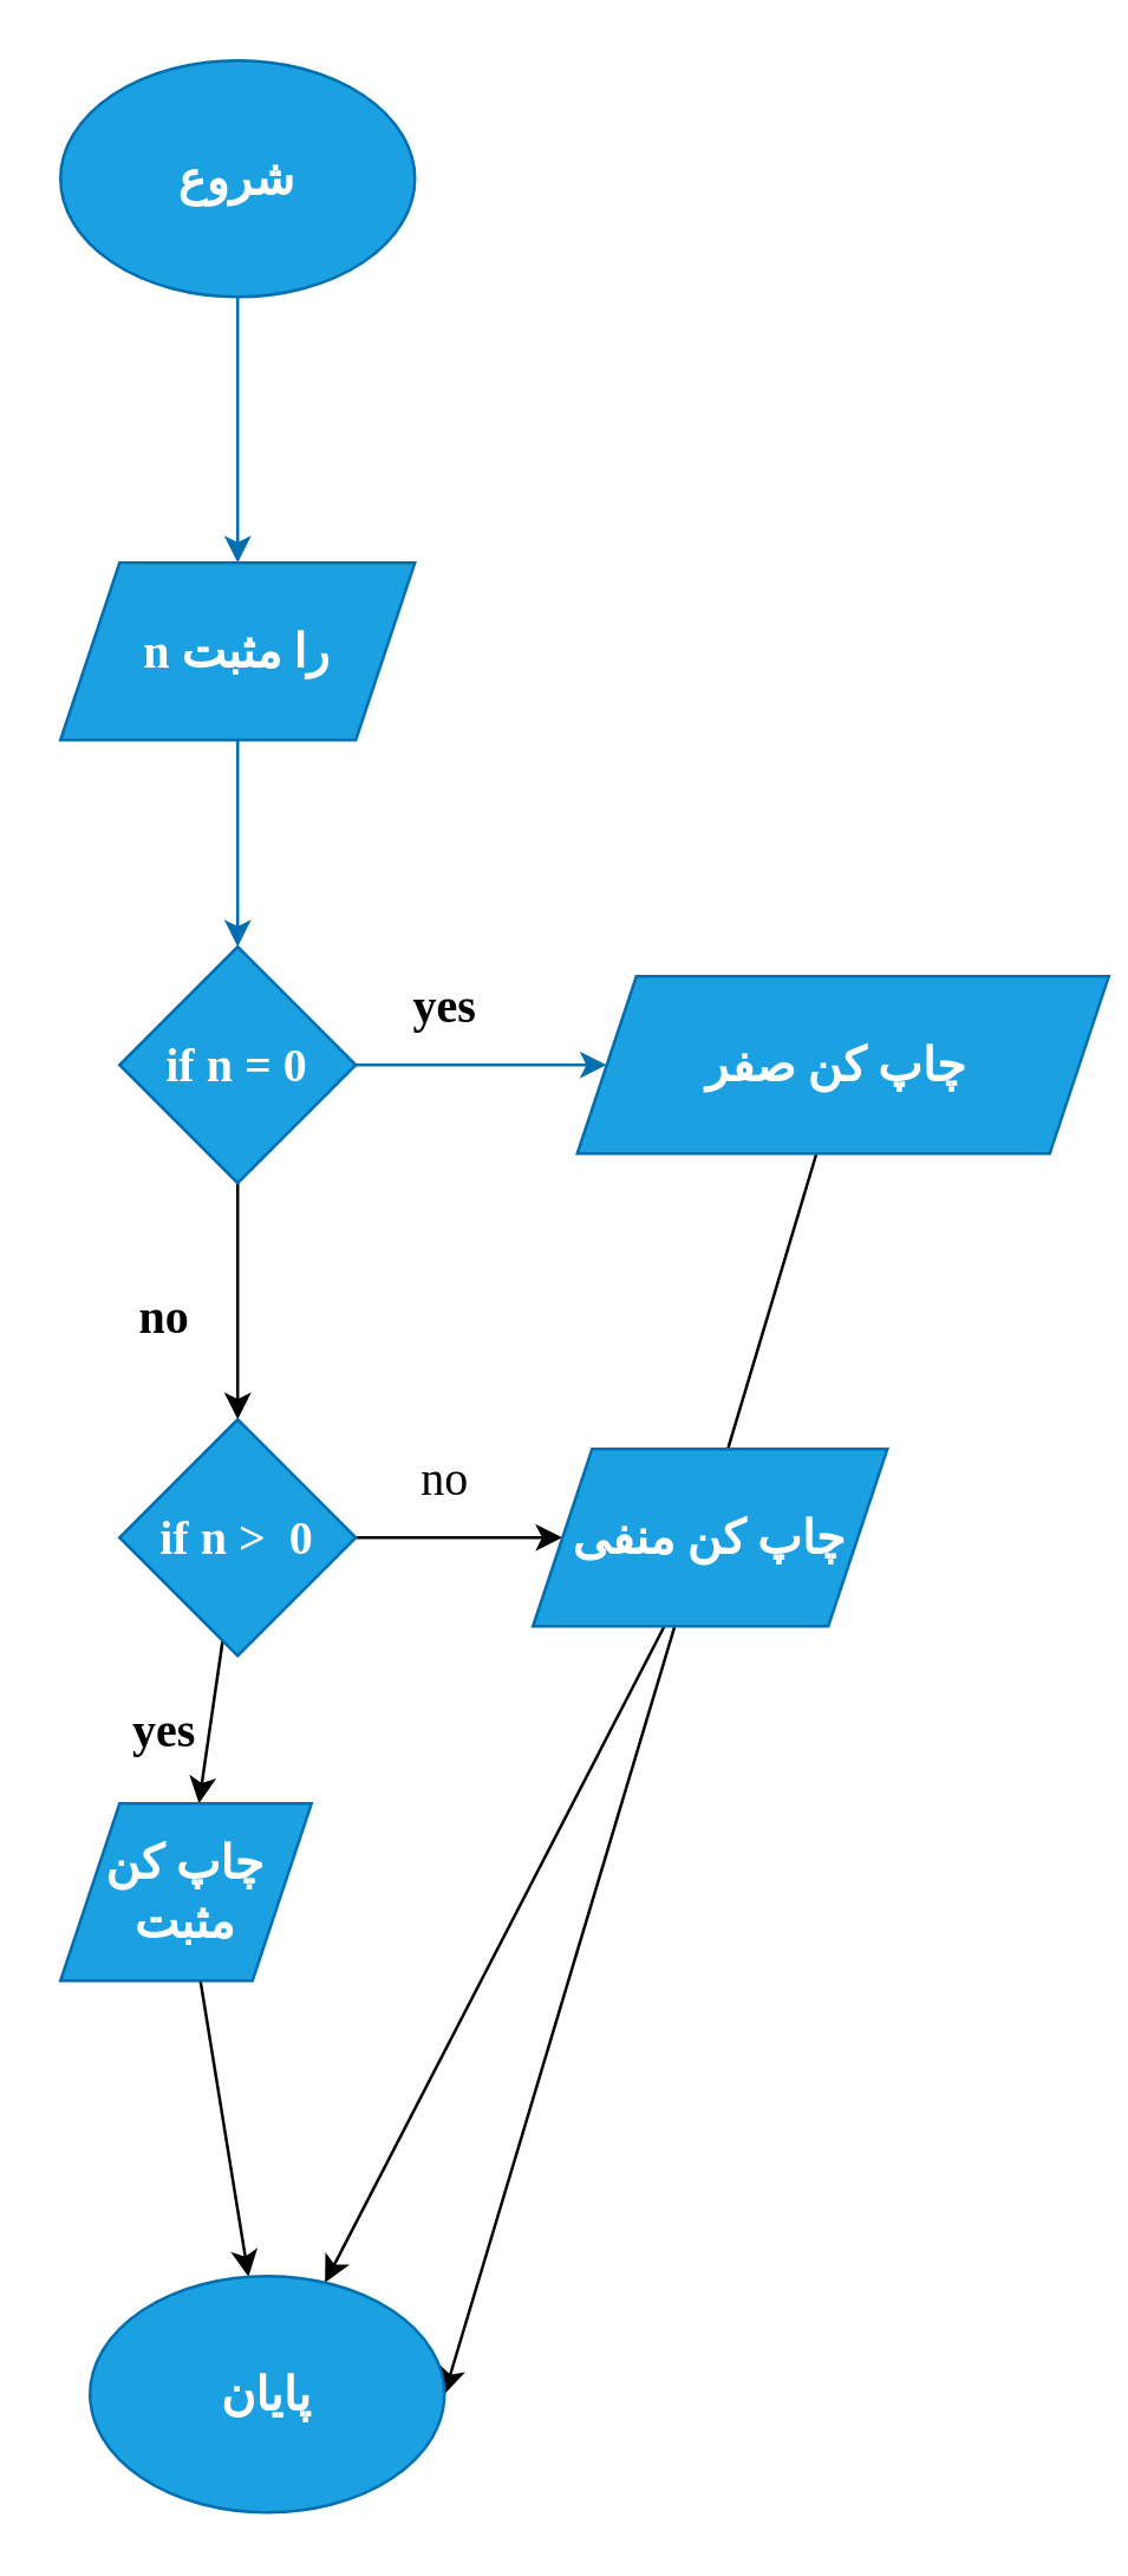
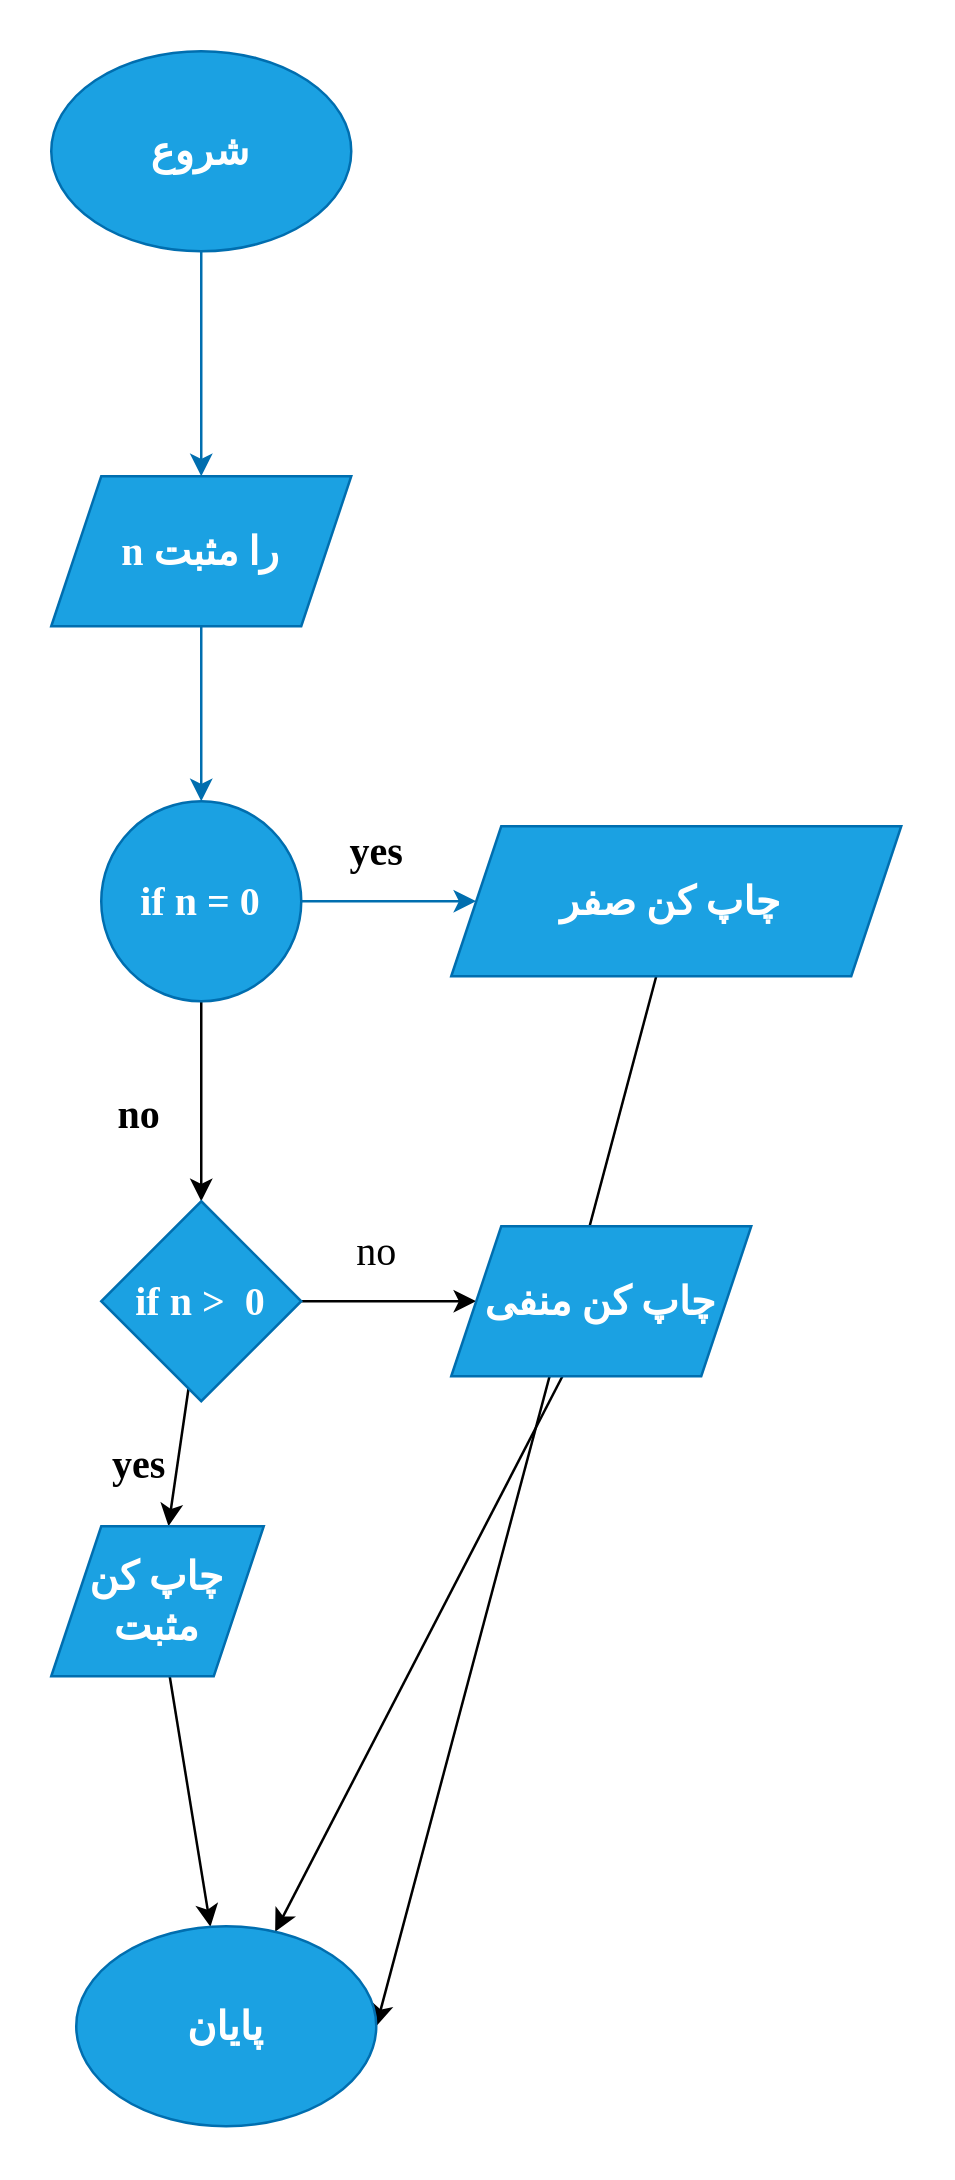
  <mxCell id="0" />
  <mxCell id="1" parent="0" />
  <mxCell id="2" value="" style="edgeStyle=none;html=1;fontFamily=vazir;fontSize=16;fontColor=#000000;fillColor=#1ba1e2;strokeColor=#006EAF;fontStyle=1" edge="1" parent="1" source="3" target="5"><mxGeometry relative="1" as="geometry" /></mxCell>
  <mxCell id="3" value="شروع" style="ellipse;whiteSpace=wrap;html=1;fontFamily=vazir;fontSize=16;fontColor=#ffffff;fillColor=#1ba1e2;strokeColor=#006EAF;fontStyle=1" vertex="1" parent="1"><mxGeometry x="20" y="20" width="120" height="80" as="geometry" /></mxCell>
  <mxCell id="4" value="" style="edgeStyle=none;html=1;fontFamily=vazir;fontSize=16;fontColor=#000000;fillColor=#1ba1e2;strokeColor=#006EAF;fontStyle=1" edge="1" parent="1" source="5" target="8"><mxGeometry relative="1" as="geometry" /></mxCell>
  <mxCell id="5" value="n را مثبت" style="shape=parallelogram;perimeter=parallelogramPerimeter;whiteSpace=wrap;html=1;fixedSize=1;fontSize=16;fontFamily=vazir;fontColor=#ffffff;fillColor=#1ba1e2;strokeColor=#006EAF;fontStyle=1" vertex="1" parent="1"><mxGeometry x="20" y="190" width="120" height="60" as="geometry" /></mxCell>
  <mxCell id="6" value="" style="edgeStyle=none;html=1;fontFamily=vazir;fontSize=16;fontColor=#000000;fillColor=#1ba1e2;strokeColor=#006EAF;fontStyle=1" edge="1" parent="1" source="8" target="10"><mxGeometry relative="1" as="geometry" /></mxCell>
  <mxCell id="7" value="" style="edgeStyle=none;html=1;fontFamily=vazir;fontSize=16;fontColor=default;fontStyle=1" edge="1" parent="1" source="8" target="14"><mxGeometry relative="1" as="geometry" /></mxCell>
- <mxCell id="8" value="if n = 0" style="rhombus;whiteSpace=wrap;html=1;fontSize=16;fontFamily=vazir;fontColor=#ffffff;fillColor=#1ba1e2;strokeColor=#006EAF;fontStyle=1" vertex="1" parent="1"><mxGeometry x="40" y="320" width="80" height="80" as="geometry" /></mxCell>
+ <mxCell id="8" value="if n = 0" style="ellipse;whiteSpace=wrap;html=1;fontSize=16;fontFamily=vazir;fontColor=#ffffff;fillColor=#1ba1e2;strokeColor=#006EAF;fontStyle=1;" vertex="1" parent="1"><mxGeometry x="40" y="320" width="80" height="80" as="geometry" /></mxCell>
  <mxCell id="9" style="edgeStyle=none;html=1;entryX=1;entryY=0.5;entryDx=0;entryDy=0;fontFamily=vazir;fontSize=16;fontColor=default;" edge="1" parent="1" source="10" target="21"><mxGeometry relative="1" as="geometry" /></mxCell>
- <mxCell id="10" value="چاپ کن صفر&amp;nbsp;" style="shape=parallelogram;perimeter=parallelogramPerimeter;whiteSpace=wrap;html=1;fixedSize=1;fontSize=16;fontFamily=vazir;fontColor=#ffffff;fillColor=#1ba1e2;strokeColor=#006EAF;fontStyle=1" vertex="1" parent="1"><mxGeometry x="195" y="330" width="180" height="60" as="geometry" /></mxCell>
+ <mxCell id="10" value="چاپ کن صفر&amp;nbsp;" style="shape=parallelogram;perimeter=parallelogramPerimeter;whiteSpace=wrap;html=1;fixedSize=1;fontSize=16;fontFamily=vazir;fontColor=#ffffff;fillColor=#1ba1e2;strokeColor=#006EAF;fontStyle=1" vertex="1" parent="1"><mxGeometry x="180" y="330" width="180" height="60" as="geometry" /></mxCell>
  <mxCell id="11" value="yes&lt;br&gt;" style="text;html=1;align=center;verticalAlign=middle;resizable=0;points=[];autosize=1;strokeColor=none;fillColor=none;fontSize=16;fontFamily=vazir;fontColor=default;fontStyle=1" vertex="1" parent="1"><mxGeometry x="125" y="325" width="50" height="30" as="geometry" /></mxCell>
  <mxCell id="12" value="" style="edgeStyle=none;html=1;fontFamily=vazir;fontSize=16;fontColor=default;fontStyle=1" edge="1" parent="1" source="14" target="17"><mxGeometry relative="1" as="geometry" /></mxCell>
  <mxCell id="13" value="" style="edgeStyle=none;html=1;fontFamily=vazir;fontSize=16;fontColor=default;fontStyle=1" edge="1" parent="1" source="14" target="20"><mxGeometry relative="1" as="geometry" /></mxCell>
  <mxCell id="14" value="if n &amp;gt;&amp;nbsp; 0" style="rhombus;whiteSpace=wrap;html=1;fontSize=16;fontFamily=vazir;fillColor=#1ba1e2;strokeColor=#006EAF;fontColor=#ffffff;fontStyle=1" vertex="1" parent="1"><mxGeometry x="40" y="480" width="80" height="80" as="geometry" /></mxCell>
  <mxCell id="15" value="no" style="text;html=1;align=center;verticalAlign=middle;resizable=0;points=[];autosize=1;strokeColor=none;fillColor=none;fontSize=16;fontFamily=vazir;fontColor=default;fontStyle=1" vertex="1" parent="1"><mxGeometry x="35" y="430" width="40" height="30" as="geometry" /></mxCell>
  <mxCell id="16" style="edgeStyle=none;html=1;fontFamily=vazir;fontSize=16;fontColor=default;fontStyle=1" edge="1" parent="1" source="17" target="21"><mxGeometry relative="1" as="geometry" /></mxCell>
  <mxCell id="17" value="چاپ کن مثبت" style="shape=parallelogram;perimeter=parallelogramPerimeter;whiteSpace=wrap;html=1;fixedSize=1;fontSize=16;fontFamily=vazir;fillColor=#1ba1e2;strokeColor=#006EAF;fontColor=#ffffff;fontStyle=1" vertex="1" parent="1"><mxGeometry x="20" y="610" width="85" height="60" as="geometry" /></mxCell>
  <mxCell id="18" value="yes" style="text;html=1;align=center;verticalAlign=middle;resizable=0;points=[];autosize=1;strokeColor=none;fillColor=none;fontSize=16;fontFamily=vazir;fontColor=default;fontStyle=1" vertex="1" parent="1"><mxGeometry x="30" y="570" width="50" height="30" as="geometry" /></mxCell>
  <mxCell id="19" style="edgeStyle=none;html=1;fontFamily=vazir;fontSize=16;fontColor=default;fontStyle=1" edge="1" parent="1" source="20" target="21"><mxGeometry relative="1" as="geometry" /></mxCell>
  <mxCell id="20" value="چاپ کن منفی" style="shape=parallelogram;perimeter=parallelogramPerimeter;whiteSpace=wrap;html=1;fixedSize=1;fontSize=16;fontFamily=vazir;fillColor=#1ba1e2;strokeColor=#006EAF;fontColor=#ffffff;fontStyle=1" vertex="1" parent="1"><mxGeometry x="180" y="490" width="120" height="60" as="geometry" /></mxCell>
  <mxCell id="21" value="پایان" style="ellipse;whiteSpace=wrap;html=1;fontFamily=vazir;fontSize=16;fontColor=#ffffff;fillColor=#1ba1e2;strokeColor=#006EAF;fontStyle=1" vertex="1" parent="1"><mxGeometry x="30" y="770" width="120" height="80" as="geometry" /></mxCell>
  <mxCell id="22" value="no" style="text;html=1;align=center;verticalAlign=middle;resizable=0;points=[];autosize=1;strokeColor=none;fillColor=none;fontSize=16;fontFamily=vazir;fontColor=default;" vertex="1" parent="1"><mxGeometry x="130" y="485" width="40" height="30" as="geometry" /></mxCell>
